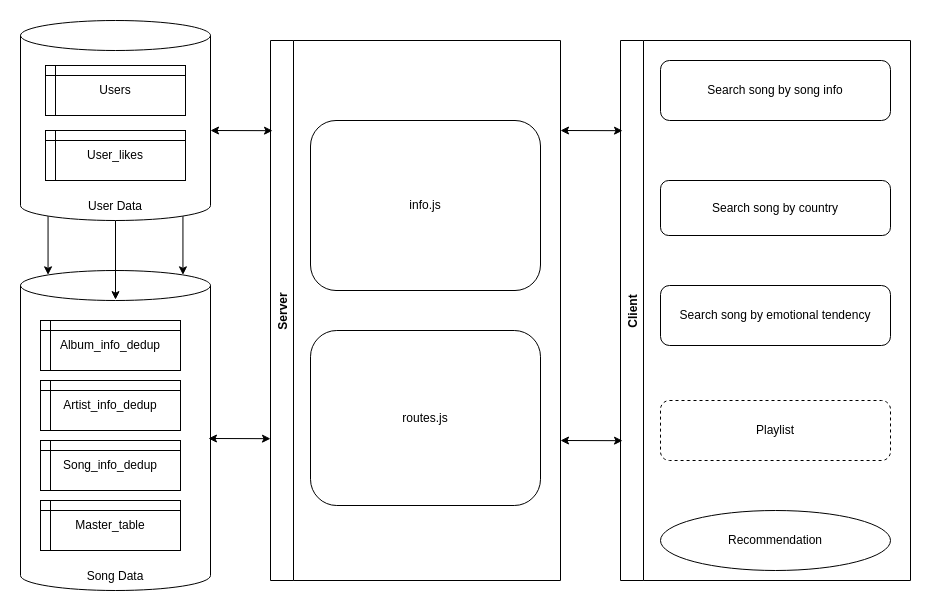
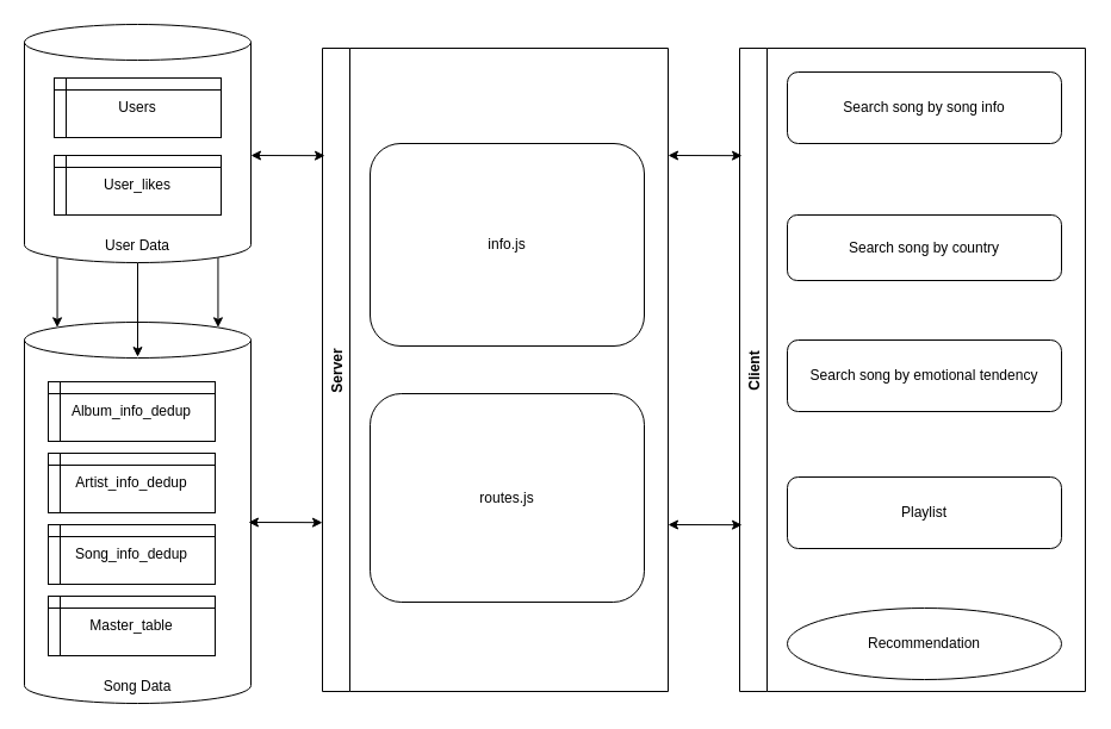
  <mxCell id="0" />
  <mxCell id="1" parent="0" />
  <mxCell id="2" value="Song Data" style="shape=cylinder3;whiteSpace=wrap;html=1;boundedLbl=1;backgroundOutline=1;size=15;verticalAlign=bottom;align=center;" vertex="1" parent="1"><mxGeometry x="20" y="270" width="190" height="320" as="geometry" /></mxCell>
  <mxCell id="3" value="Album_info_dedup" style="shape=internalStorage;whiteSpace=wrap;html=1;backgroundOutline=1;dx=10;dy=10;" vertex="1" parent="1"><mxGeometry x="40" y="320" width="140" height="50" as="geometry" /></mxCell>
  <mxCell id="4" value="Artist_info_dedup" style="shape=internalStorage;whiteSpace=wrap;html=1;backgroundOutline=1;dx=10;dy=10;" vertex="1" parent="1"><mxGeometry x="40" y="380" width="140" height="50" as="geometry" /></mxCell>
  <mxCell id="5" value="Song_info_dedup" style="shape=internalStorage;whiteSpace=wrap;html=1;backgroundOutline=1;dx=10;dy=10;" vertex="1" parent="1"><mxGeometry x="40" y="440" width="140" height="50" as="geometry" /></mxCell>
  <mxCell id="6" value="Master_table" style="shape=internalStorage;whiteSpace=wrap;html=1;backgroundOutline=1;dx=10;dy=10;" vertex="1" parent="1"><mxGeometry x="40" y="500" width="140" height="50" as="geometry" /></mxCell>
  <mxCell id="7" style="edgeStyle=orthogonalEdgeStyle;rounded=0;orthogonalLoop=1;jettySize=auto;html=1;exitX=0.145;exitY=1;exitDx=0;exitDy=-4.35;exitPerimeter=0;entryX=0.145;entryY=0;entryDx=0;entryDy=4.35;entryPerimeter=0;" edge="1" parent="1" source="10" target="2"><mxGeometry relative="1" as="geometry" /></mxCell>
  <mxCell id="8" style="edgeStyle=orthogonalEdgeStyle;rounded=0;orthogonalLoop=1;jettySize=auto;html=1;exitX=0.5;exitY=1;exitDx=0;exitDy=0;exitPerimeter=0;entryX=0.5;entryY=0.091;entryDx=0;entryDy=0;entryPerimeter=0;" edge="1" parent="1" source="10" target="2"><mxGeometry relative="1" as="geometry" /></mxCell>
  <mxCell id="9" style="edgeStyle=orthogonalEdgeStyle;rounded=0;orthogonalLoop=1;jettySize=auto;html=1;exitX=0.855;exitY=1;exitDx=0;exitDy=-4.35;exitPerimeter=0;entryX=0.855;entryY=0;entryDx=0;entryDy=4.35;entryPerimeter=0;" edge="1" parent="1" source="10" target="2"><mxGeometry relative="1" as="geometry" /></mxCell>
  <mxCell id="10" value="User Data" style="shape=cylinder3;whiteSpace=wrap;html=1;boundedLbl=1;backgroundOutline=1;size=15;verticalAlign=bottom;align=center;" vertex="1" parent="1"><mxGeometry x="20" y="20" width="190" height="200" as="geometry" /></mxCell>
  <mxCell id="11" value="Users" style="shape=internalStorage;whiteSpace=wrap;html=1;backgroundOutline=1;dx=10;dy=10;" vertex="1" parent="1"><mxGeometry x="45" y="65" width="140" height="50" as="geometry" /></mxCell>
  <mxCell id="12" value="User_likes" style="shape=internalStorage;whiteSpace=wrap;html=1;backgroundOutline=1;dx=10;dy=10;" vertex="1" parent="1"><mxGeometry x="45" y="130" width="140" height="50" as="geometry" /></mxCell>
  <mxCell id="13" value="Server" style="swimlane;horizontal=0;" vertex="1" parent="1"><mxGeometry x="270" y="40" width="290" height="540" as="geometry" /></mxCell>
  <mxCell id="14" value="info.js" style="rounded=1;whiteSpace=wrap;html=1;" vertex="1" parent="13"><mxGeometry x="40" y="80" width="230" height="170" as="geometry" /></mxCell>
  <mxCell id="15" value="routes.js" style="rounded=1;whiteSpace=wrap;html=1;" vertex="1" parent="13"><mxGeometry x="40" y="290" width="230" height="175" as="geometry" /></mxCell>
  <mxCell id="16" value="" style="endArrow=classic;startArrow=classic;html=1;rounded=0;entryX=0.007;entryY=0.167;entryDx=0;entryDy=0;entryPerimeter=0;" edge="1" parent="1" target="13"><mxGeometry width="50" height="50" relative="1" as="geometry"><mxPoint x="210" y="130" as="sourcePoint" /><mxPoint x="410" y="290" as="targetPoint" /></mxGeometry></mxCell>
  <mxCell id="17" value="" style="endArrow=classic;startArrow=classic;html=1;rounded=0;entryX=0.007;entryY=0.167;entryDx=0;entryDy=0;entryPerimeter=0;" edge="1" parent="1"><mxGeometry width="50" height="50" relative="1" as="geometry"><mxPoint x="207.97" y="438" as="sourcePoint" /><mxPoint x="270" y="438.18" as="targetPoint" /></mxGeometry></mxCell>
  <mxCell id="18" value="Client" style="swimlane;horizontal=0;" vertex="1" parent="1"><mxGeometry x="620" y="40" width="290" height="540" as="geometry" /></mxCell>
  <mxCell id="19" value="Search song by song info" style="rounded=1;whiteSpace=wrap;html=1;" vertex="1" parent="18"><mxGeometry x="40" y="20" width="230" height="60" as="geometry" /></mxCell>
- <mxCell id="20" value="Playlist" style="rounded=1;whiteSpace=wrap;html=1;dashed=1;" vertex="1" parent="18"><mxGeometry x="40" y="360" width="230" height="60" as="geometry" /></mxCell>
+ <mxCell id="20" value="Playlist" style="rounded=1;whiteSpace=wrap;html=1;" vertex="1" parent="18"><mxGeometry x="40" y="360" width="230" height="60" as="geometry" /></mxCell>
  <mxCell id="21" value="Search song by country" style="rounded=1;whiteSpace=wrap;html=1;" vertex="1" parent="1"><mxGeometry x="660" y="180" width="230" height="55" as="geometry" /></mxCell>
  <mxCell id="22" value="Search song by emotional tendency" style="rounded=1;whiteSpace=wrap;html=1;" vertex="1" parent="1"><mxGeometry x="660" y="285" width="230" height="60" as="geometry" /></mxCell>
  <mxCell id="23" value="Recommendation" style="ellipse;whiteSpace=wrap;html=1;" vertex="1" parent="1"><mxGeometry x="660" y="510" width="230" height="60" as="geometry" /></mxCell>
  <mxCell id="24" value="" style="endArrow=classic;startArrow=classic;html=1;rounded=0;entryX=0.007;entryY=0.167;entryDx=0;entryDy=0;entryPerimeter=0;" edge="1" parent="1"><mxGeometry width="50" height="50" relative="1" as="geometry"><mxPoint x="560" y="130" as="sourcePoint" /><mxPoint x="622.03" y="130.18" as="targetPoint" /></mxGeometry></mxCell>
  <mxCell id="25" value="" style="endArrow=classic;startArrow=classic;html=1;rounded=0;entryX=0.007;entryY=0.167;entryDx=0;entryDy=0;entryPerimeter=0;" edge="1" parent="1"><mxGeometry width="50" height="50" relative="1" as="geometry"><mxPoint x="560" y="440" as="sourcePoint" /><mxPoint x="622.03" y="440.18" as="targetPoint" /></mxGeometry></mxCell>
